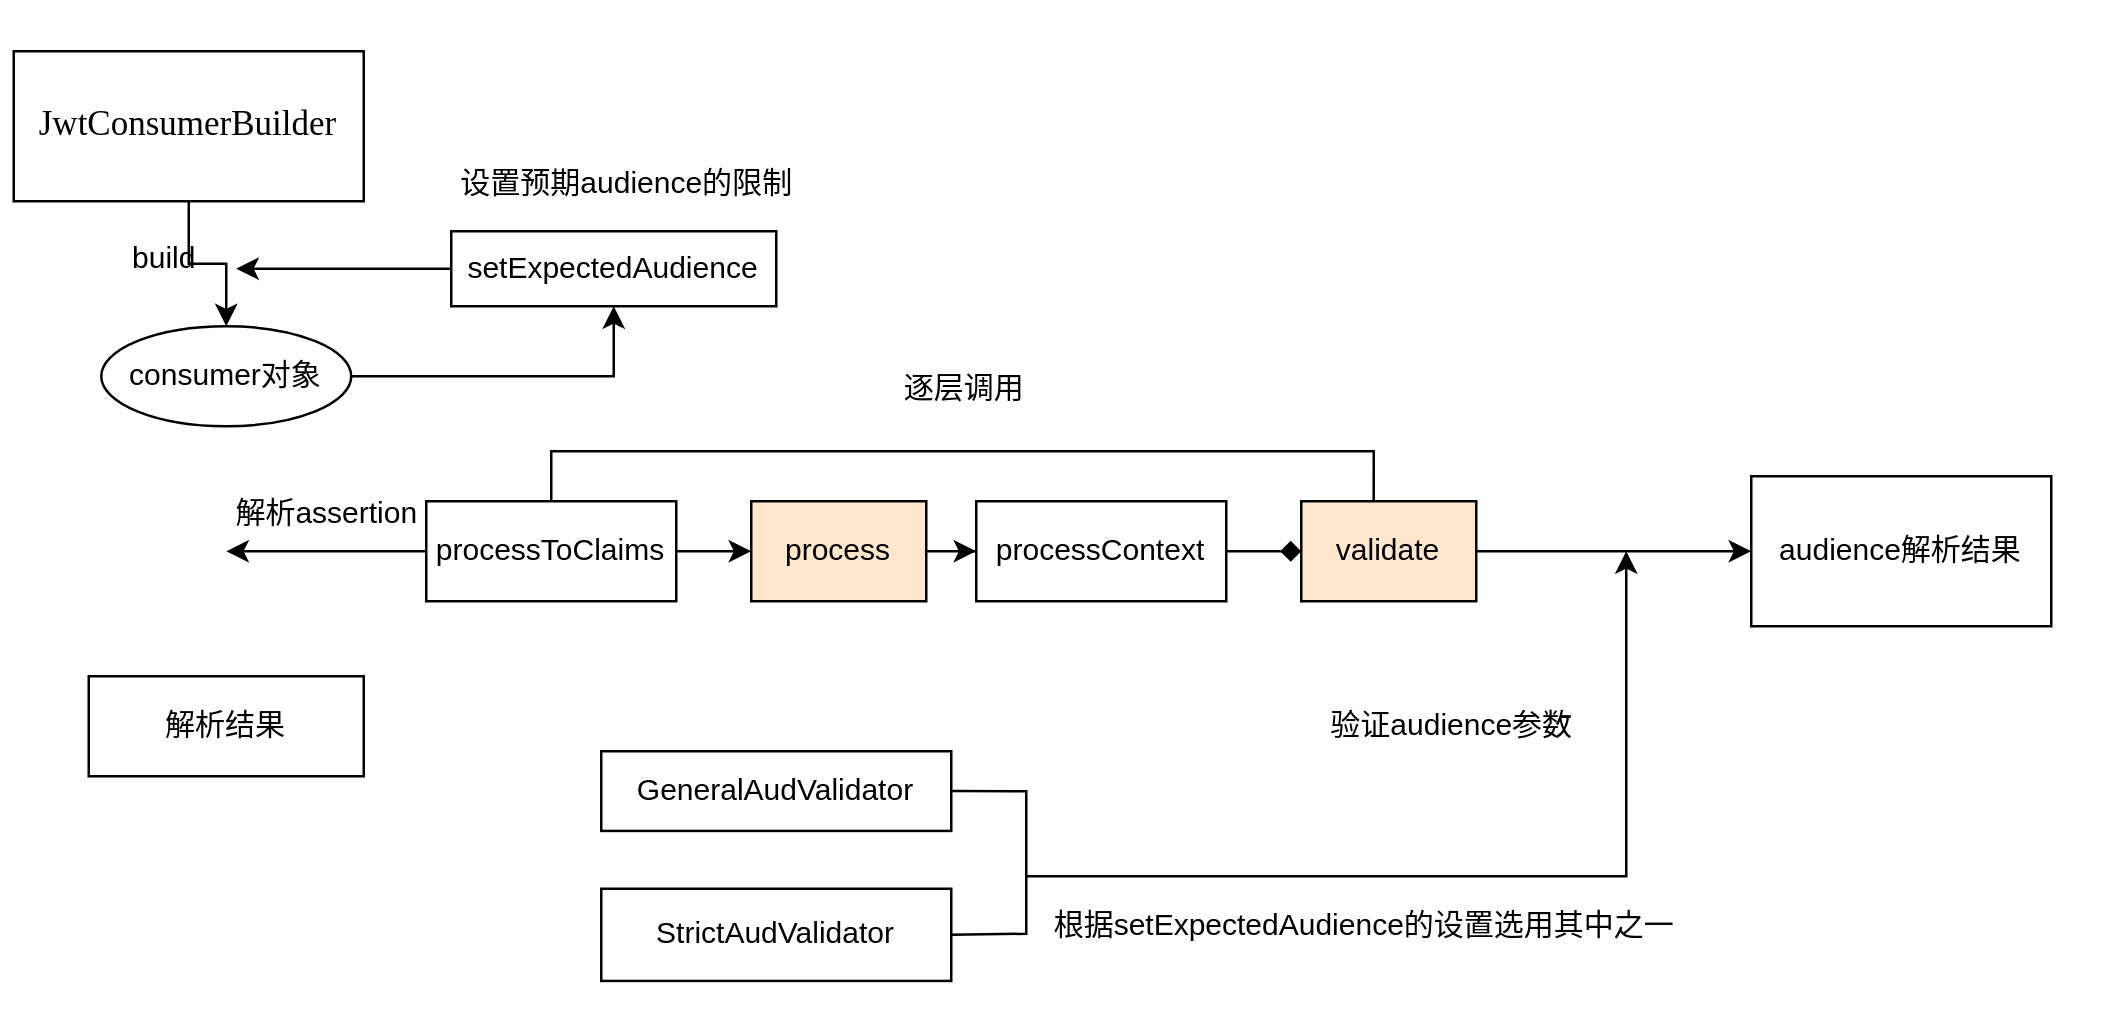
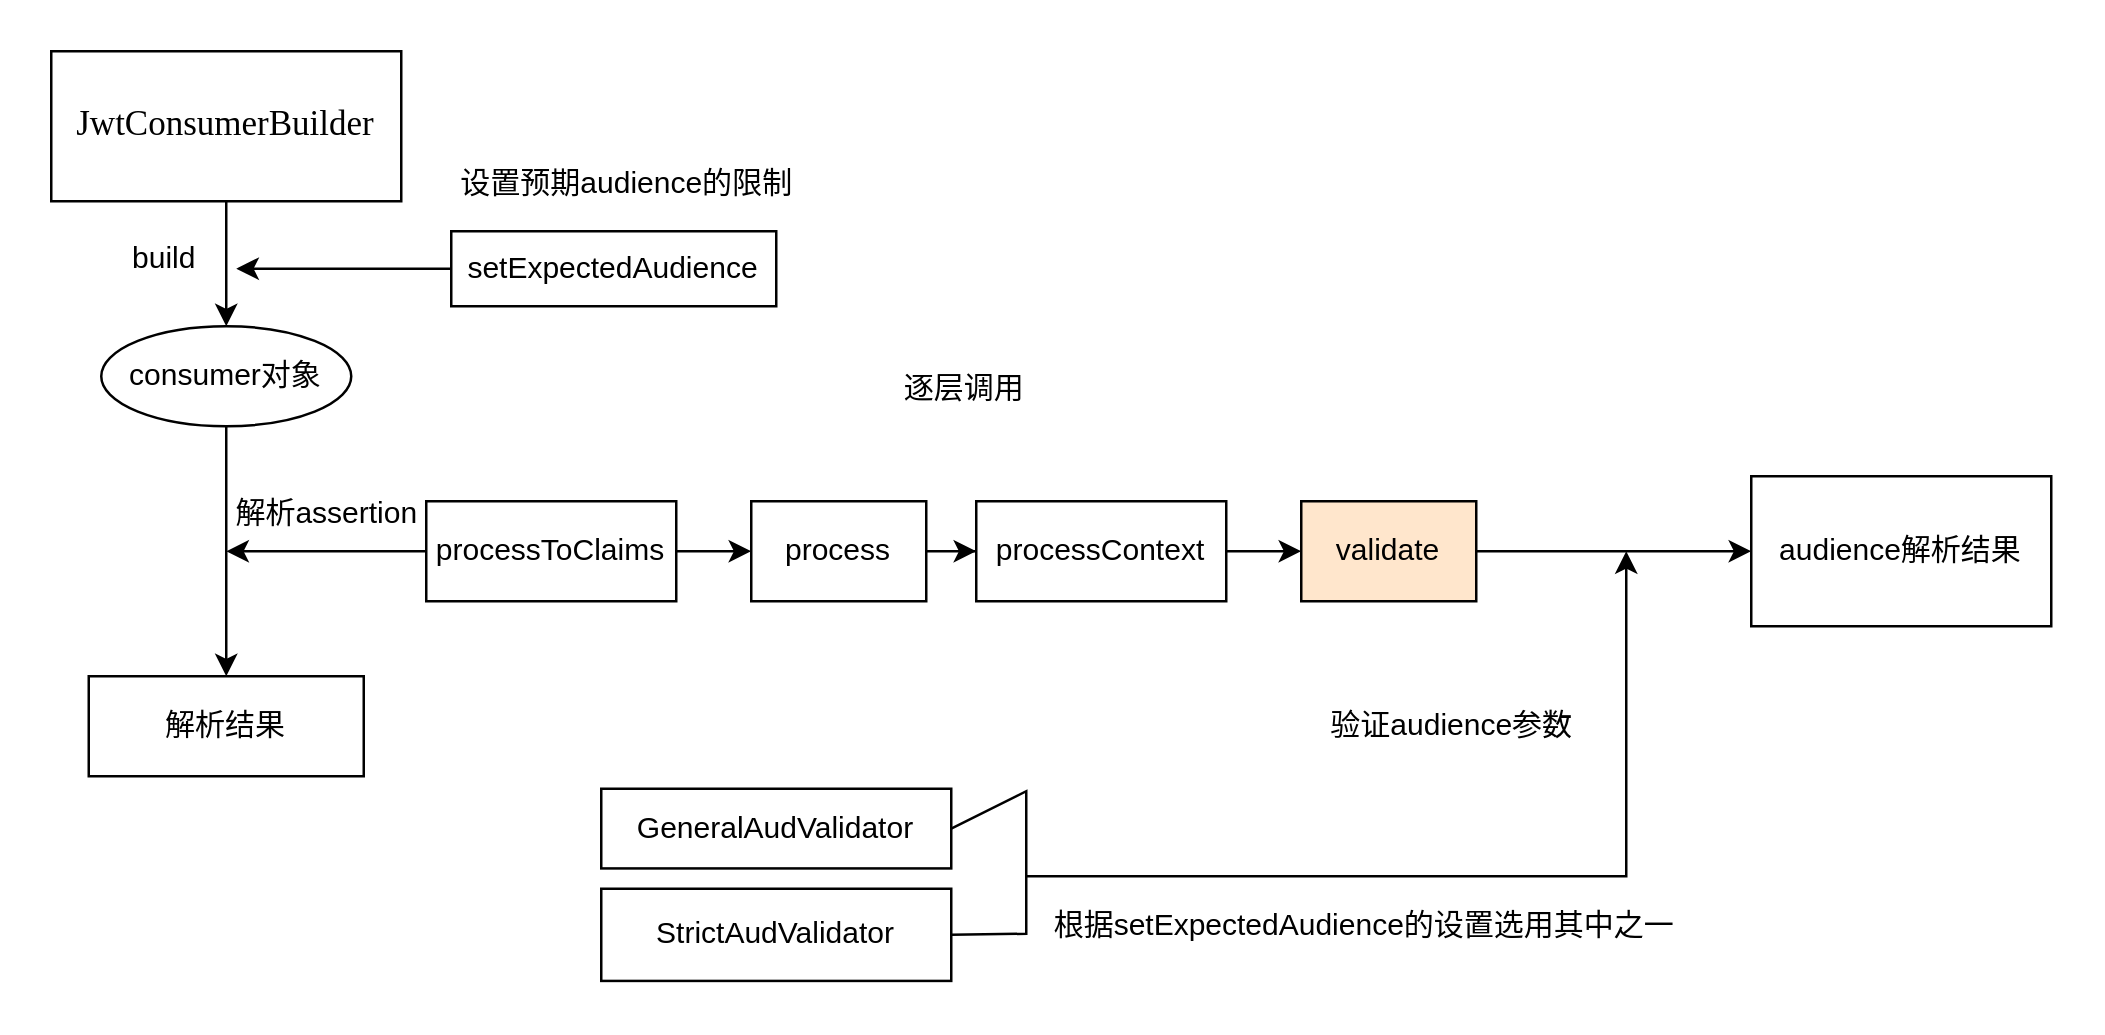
  <mxCell id="0" />
  <mxCell id="1" parent="0" />
  <mxCell id="2" value="" style="edgeStyle=orthogonalEdgeStyle;rounded=0;orthogonalLoop=1;jettySize=auto;html=1;" edge="1" parent="1" source="3" target="8"><mxGeometry relative="1" as="geometry" /></mxCell>
- <mxCell id="3" value="&lt;p class=&quot;MsoNormal&quot;&gt;&lt;span style=&quot;mso-spacerun:'yes';font-family:宋体;mso-ascii-font-family:Calibri;&lt;br/&gt;mso-hansi-font-family:Calibri;mso-bidi-font-family:'Times New Roman';font-size:10.5pt;&lt;br/&gt;mso-font-kerning:1.0pt;&quot;&gt;&lt;font face=&quot;Calibri&quot;&gt;JwtConsumerBuilder&lt;/font&gt;&lt;/span&gt;&lt;/p&gt;" style="rounded=0;whiteSpace=wrap;html=1;" vertex="1" parent="1"><mxGeometry x="5" y="20" width="140" height="60" as="geometry" /></mxCell>
+ <mxCell id="3" value="&lt;p class=&quot;MsoNormal&quot;&gt;&lt;span style=&quot;mso-spacerun:'yes';font-family:宋体;mso-ascii-font-family:Calibri;&lt;br/&gt;mso-hansi-font-family:Calibri;mso-bidi-font-family:'Times New Roman';font-size:10.5pt;&lt;br/&gt;mso-font-kerning:1.0pt;&quot;&gt;&lt;font face=&quot;Calibri&quot;&gt;JwtConsumerBuilder&lt;/font&gt;&lt;/span&gt;&lt;/p&gt;" style="rounded=0;whiteSpace=wrap;html=1;" vertex="1" parent="1"><mxGeometry x="20" y="20" width="140" height="60" as="geometry" /></mxCell>
  <mxCell id="4" value="setExpectedAudience" style="rounded=0;whiteSpace=wrap;html=1;" vertex="1" parent="1"><mxGeometry x="180" y="92" width="130" height="30" as="geometry" /></mxCell>
  <mxCell id="5" value="设置预期audience的限制" style="text;html=1;align=center;verticalAlign=middle;resizable=0;points=[];autosize=1;strokeColor=none;fillColor=none;" vertex="1" parent="1"><mxGeometry x="170" y="58" width="160" height="30" as="geometry" /></mxCell>
  <mxCell id="6" value="build" style="text;html=1;align=center;verticalAlign=middle;resizable=0;points=[];autosize=1;strokeColor=none;fillColor=none;" vertex="1" parent="1"><mxGeometry x="40" y="88" width="50" height="30" as="geometry" /></mxCell>
- <mxCell id="7" value="" style="edgeStyle=orthogonalEdgeStyle;rounded=0;orthogonalLoop=1;jettySize=auto;html=1;" edge="1" parent="1" source="8" target="4"><mxGeometry relative="1" as="geometry" /></mxCell>
+ <mxCell id="7" value="" style="edgeStyle=orthogonalEdgeStyle;rounded=0;orthogonalLoop=1;jettySize=auto;html=1;" edge="1" parent="1" source="8" target="16"><mxGeometry relative="1" as="geometry" /></mxCell>
  <mxCell id="8" value="consumer对象" style="ellipse;whiteSpace=wrap;html=1;" vertex="1" parent="1"><mxGeometry x="40" y="130" width="100" height="40" as="geometry" /></mxCell>
  <mxCell id="9" value="" style="edgeStyle=orthogonalEdgeStyle;rounded=0;orthogonalLoop=1;jettySize=auto;html=1;" edge="1" parent="1" source="10" target="12"><mxGeometry relative="1" as="geometry" /></mxCell>
  <mxCell id="10" value="processToClaims" style="rounded=0;whiteSpace=wrap;html=1;" vertex="1" parent="1"><mxGeometry x="170" y="200" width="100" height="40" as="geometry" /></mxCell>
  <mxCell id="11" value="" style="edgeStyle=orthogonalEdgeStyle;rounded=0;orthogonalLoop=1;jettySize=auto;html=1;" edge="1" parent="1" source="12" target="14"><mxGeometry relative="1" as="geometry" /></mxCell>
- <mxCell id="12" value="process" style="rounded=0;whiteSpace=wrap;html=1;fillColor=#ffe6cc;" vertex="1" parent="1"><mxGeometry x="300" y="200" width="70" height="40" as="geometry" /></mxCell>
- <mxCell id="13" value="" style="edgeStyle=orthogonalEdgeStyle;rounded=0;orthogonalLoop=1;jettySize=auto;html=1;endArrow=diamond;" edge="1" parent="1" source="14" target="15"><mxGeometry relative="1" as="geometry" /></mxCell>
+ <mxCell id="12" value="process" style="rounded=0;whiteSpace=wrap;html=1;" vertex="1" parent="1"><mxGeometry x="300" y="200" width="70" height="40" as="geometry" /></mxCell>
+ <mxCell id="13" value="" style="edgeStyle=orthogonalEdgeStyle;rounded=0;orthogonalLoop=1;jettySize=auto;html=1;" edge="1" parent="1" source="14" target="15"><mxGeometry relative="1" as="geometry" /></mxCell>
  <mxCell id="14" value="processContext" style="rounded=0;whiteSpace=wrap;html=1;" vertex="1" parent="1"><mxGeometry x="390" y="200" width="100" height="40" as="geometry" /></mxCell>
  <mxCell id="15" value="validate" style="rounded=0;whiteSpace=wrap;html=1;fillColor=#ffe6cc;" vertex="1" parent="1"><mxGeometry x="520" y="200" width="70" height="40" as="geometry" /></mxCell>
  <mxCell id="16" value="解析结果" style="rounded=0;whiteSpace=wrap;html=1;" vertex="1" parent="1"><mxGeometry x="35" y="270" width="110" height="40" as="geometry" /></mxCell>
  <mxCell id="17" value="解析assertion" style="text;html=1;align=center;verticalAlign=middle;resizable=0;points=[];autosize=1;strokeColor=none;fillColor=none;" vertex="1" parent="1"><mxGeometry x="80" y="190" width="100" height="30" as="geometry" /></mxCell>
  <mxCell id="18" value="逐层调用" style="text;html=1;align=center;verticalAlign=middle;resizable=0;points=[];autosize=1;strokeColor=none;fillColor=none;" vertex="1" parent="1"><mxGeometry x="350" y="140" width="70" height="30" as="geometry" /></mxCell>
- <mxCell id="19" value="GeneralAudValidator" style="rounded=0;whiteSpace=wrap;html=1;" vertex="1" parent="1"><mxGeometry x="240" y="300" width="140" height="31.87" as="geometry" /></mxCell>
+ <mxCell id="19" value="GeneralAudValidator" style="rounded=0;whiteSpace=wrap;html=1;" vertex="1" parent="1"><mxGeometry x="240" y="315" width="140" height="31.87" as="geometry" /></mxCell>
  <mxCell id="20" value="StrictAudValidator" style="rounded=0;whiteSpace=wrap;html=1;" vertex="1" parent="1"><mxGeometry x="240" y="355" width="140" height="36.87" as="geometry" /></mxCell>
  <mxCell id="21" value="" style="endArrow=classic;html=1;rounded=0;entryX=1.08;entryY=0.633;entryDx=0;entryDy=0;entryPerimeter=0;exitX=0;exitY=0.5;exitDx=0;exitDy=0;" edge="1" parent="1" source="4" target="6"><mxGeometry width="50" height="50" relative="1" as="geometry"><mxPoint x="330" y="200" as="sourcePoint" /><mxPoint x="380" y="150" as="targetPoint" /></mxGeometry></mxCell>
  <mxCell id="22" value="" style="endArrow=classic;html=1;rounded=0;" edge="1" parent="1"><mxGeometry width="50" height="50" relative="1" as="geometry"><mxPoint x="170" y="220" as="sourcePoint" /><mxPoint x="90" y="220" as="targetPoint" /></mxGeometry></mxCell>
  <mxCell id="23" value="" style="endArrow=none;html=1;rounded=0;exitX=1;exitY=0.5;exitDx=0;exitDy=0;entryX=1;entryY=0.5;entryDx=0;entryDy=0;" edge="1" parent="1" source="19" target="20"><mxGeometry width="50" height="50" relative="1" as="geometry"><mxPoint x="120" y="230" as="sourcePoint" /><mxPoint x="170" y="180" as="targetPoint" /><Array as="points"><mxPoint x="410" y="316" /><mxPoint x="410" y="373" /></Array></mxGeometry></mxCell>
  <mxCell id="24" value="" style="endArrow=classic;html=1;rounded=0;" edge="1" parent="1"><mxGeometry width="50" height="50" relative="1" as="geometry"><mxPoint x="410" y="350" as="sourcePoint" /><mxPoint x="650" y="220" as="targetPoint" /><Array as="points"><mxPoint x="650" y="350" /></Array></mxGeometry></mxCell>
  <mxCell id="25" value="" style="endArrow=classic;html=1;rounded=0;exitX=1;exitY=0.5;exitDx=0;exitDy=0;" edge="1" parent="1" source="15"><mxGeometry width="50" height="50" relative="1" as="geometry"><mxPoint x="330" y="200" as="sourcePoint" /><mxPoint x="700" y="220" as="targetPoint" /></mxGeometry></mxCell>
  <mxCell id="26" value="根据setExpectedAudience的设置选用其中之一" style="text;html=1;align=center;verticalAlign=middle;resizable=0;points=[];autosize=1;strokeColor=none;fillColor=none;" vertex="1" parent="1"><mxGeometry x="410" y="355" width="270" height="30" as="geometry" /></mxCell>
  <mxCell id="27" value="验证audience参数" style="text;html=1;align=center;verticalAlign=middle;resizable=0;points=[];autosize=1;strokeColor=none;fillColor=none;" vertex="1" parent="1"><mxGeometry x="520" y="275" width="120" height="30" as="geometry" /></mxCell>
  <mxCell id="28" value="audience解析结果" style="rounded=0;whiteSpace=wrap;html=1;" vertex="1" parent="1"><mxGeometry x="700" y="190" width="120" height="60" as="geometry" /></mxCell>
- <mxCell id="29" value="" style="endArrow=none;html=1;rounded=0;exitX=0.5;exitY=0;exitDx=0;exitDy=0;entryX=0.414;entryY=0;entryDx=0;entryDy=0;entryPerimeter=0;" edge="1" parent="1" source="10" target="15"><mxGeometry width="50" height="50" relative="1" as="geometry"><mxPoint x="330" y="200" as="sourcePoint" /><mxPoint x="380" y="150" as="targetPoint" /><Array as="points"><mxPoint x="220" y="180" /><mxPoint x="549" y="180" /></Array></mxGeometry></mxCell>
